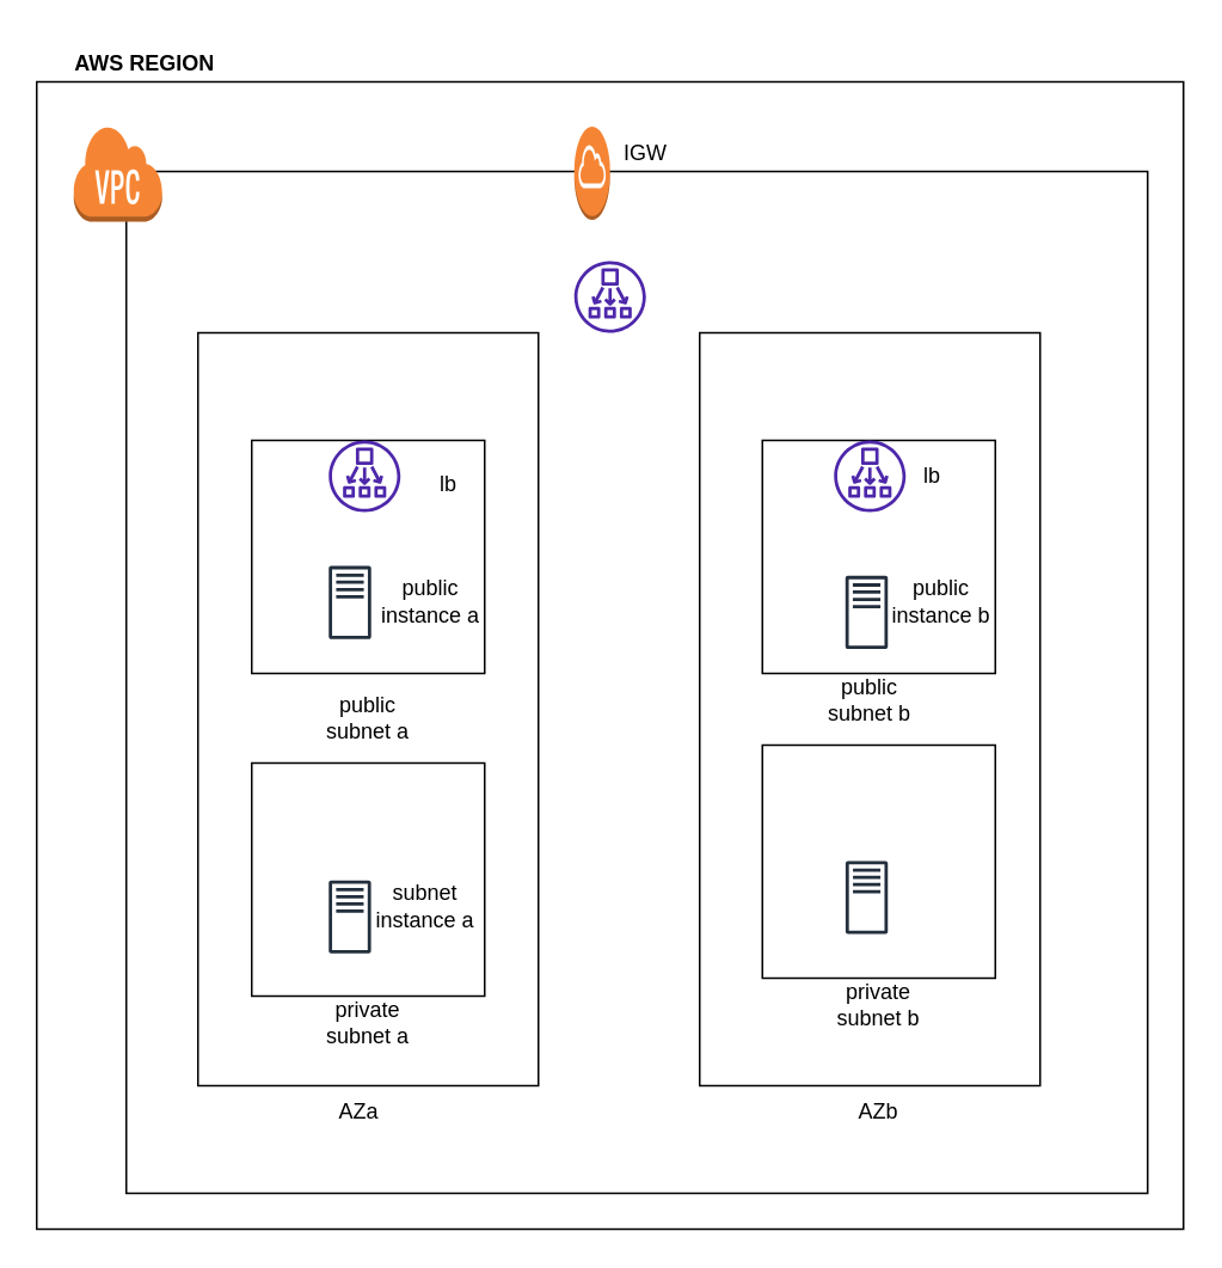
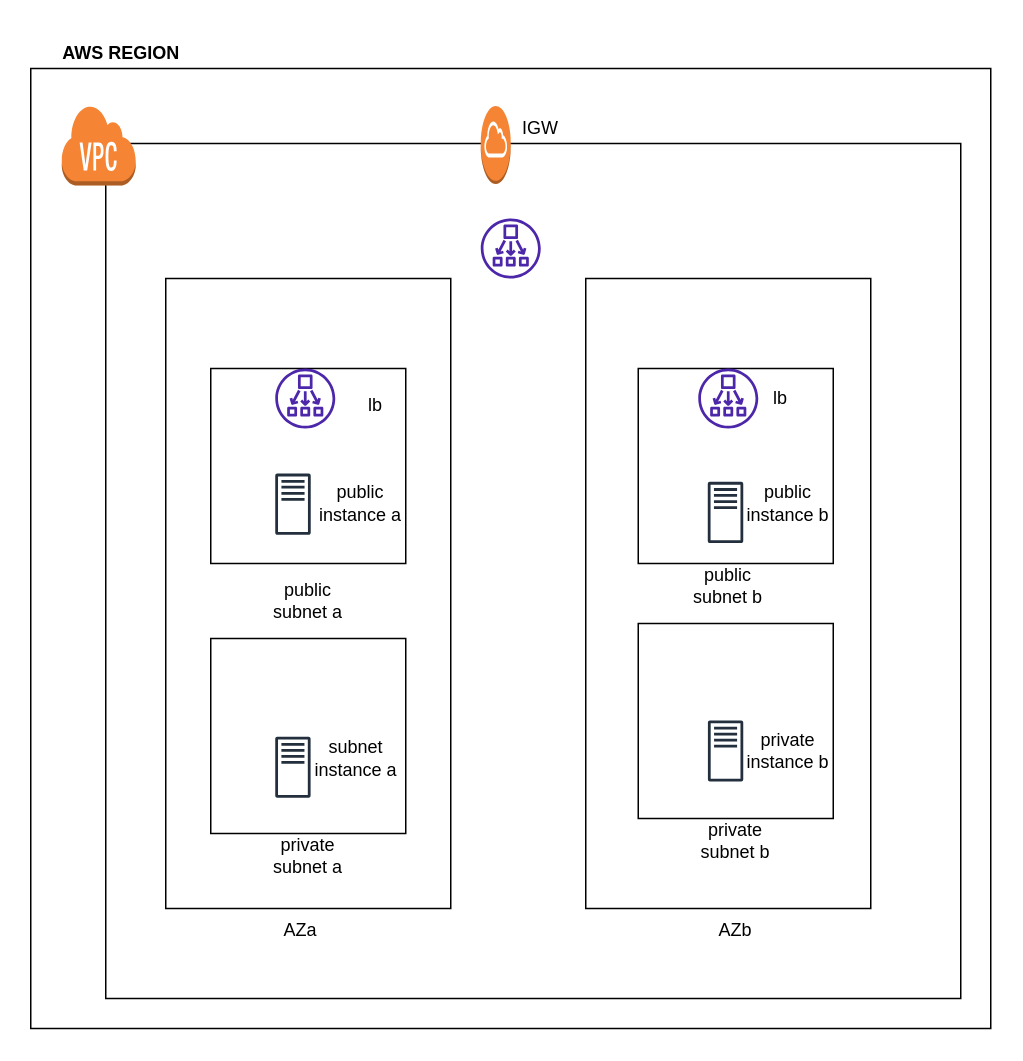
  <mxCell id="0" />
  <mxCell id="1" parent="0" />
  <mxCell id="2" value="" style="whiteSpace=wrap;html=1;aspect=fixed;" vertex="1" parent="1"><mxGeometry x="20" y="45" width="640" height="640" as="geometry" /></mxCell>
  <mxCell id="3" value="&lt;b&gt;AWS REGION&lt;/b&gt;" style="text;html=1;align=center;verticalAlign=middle;resizable=0;points=[];autosize=1;strokeColor=none;fillColor=none;" vertex="1" parent="1"><mxGeometry x="30" y="20" width="100" height="30" as="geometry" /></mxCell>
  <mxCell id="4" value="" style="whiteSpace=wrap;html=1;aspect=fixed;" vertex="1" parent="1"><mxGeometry x="70" y="95" width="570" height="570" as="geometry" /></mxCell>
  <mxCell id="5" value="" style="rounded=0;whiteSpace=wrap;html=1;direction=south;" vertex="1" parent="1"><mxGeometry x="110" y="185" width="190" height="420" as="geometry" /></mxCell>
  <mxCell id="6" value="" style="rounded=0;whiteSpace=wrap;html=1;direction=south;" vertex="1" parent="1"><mxGeometry x="390" y="185" width="190" height="420" as="geometry" /></mxCell>
  <mxCell id="7" value="AZa" style="text;html=1;strokeColor=none;fillColor=none;align=center;verticalAlign=middle;whiteSpace=wrap;rounded=0;" vertex="1" parent="1"><mxGeometry x="170" y="605" width="60" height="30" as="geometry" /></mxCell>
  <mxCell id="8" value="AZb" style="text;html=1;strokeColor=none;fillColor=none;align=center;verticalAlign=middle;whiteSpace=wrap;rounded=0;" vertex="1" parent="1"><mxGeometry x="460" y="605" width="60" height="30" as="geometry" /></mxCell>
  <mxCell id="9" value="" style="whiteSpace=wrap;html=1;aspect=fixed;" vertex="1" parent="1"><mxGeometry x="140" y="245" width="130" height="130" as="geometry" /></mxCell>
  <mxCell id="10" value="" style="whiteSpace=wrap;html=1;aspect=fixed;" vertex="1" parent="1"><mxGeometry x="140" y="425" width="130" height="130" as="geometry" /></mxCell>
  <mxCell id="11" value="" style="whiteSpace=wrap;html=1;aspect=fixed;" vertex="1" parent="1"><mxGeometry x="425" y="245" width="130" height="130" as="geometry" /></mxCell>
  <mxCell id="12" value="" style="whiteSpace=wrap;html=1;aspect=fixed;" vertex="1" parent="1"><mxGeometry x="425" y="415" width="130" height="130" as="geometry" /></mxCell>
  <mxCell id="13" value="public subnet b" style="text;html=1;strokeColor=none;fillColor=none;align=center;verticalAlign=middle;whiteSpace=wrap;rounded=0;" vertex="1" parent="1"><mxGeometry x="455" y="375" width="60" height="30" as="geometry" /></mxCell>
  <mxCell id="14" value="public subnet a" style="text;html=1;strokeColor=none;fillColor=none;align=center;verticalAlign=middle;whiteSpace=wrap;rounded=0;" vertex="1" parent="1"><mxGeometry x="175" y="385" width="60" height="30" as="geometry" /></mxCell>
  <mxCell id="15" value="private subnet b" style="text;html=1;strokeColor=none;fillColor=none;align=center;verticalAlign=middle;whiteSpace=wrap;rounded=0;" vertex="1" parent="1"><mxGeometry x="460" y="545" width="60" height="30" as="geometry" /></mxCell>
  <mxCell id="16" value="private subnet a" style="text;html=1;strokeColor=none;fillColor=none;align=center;verticalAlign=middle;whiteSpace=wrap;rounded=0;" vertex="1" parent="1"><mxGeometry x="175" y="555" width="60" height="30" as="geometry" /></mxCell>
  <mxCell id="17" value="" style="sketch=0;outlineConnect=0;fontColor=#232F3E;gradientColor=none;fillColor=#4D27AA;strokeColor=none;dashed=0;verticalLabelPosition=bottom;verticalAlign=top;align=center;html=1;fontSize=12;fontStyle=0;aspect=fixed;pointerEvents=1;shape=mxgraph.aws4.network_load_balancer;direction=south;" vertex="1" parent="1"><mxGeometry x="183" y="245" width="40" height="40" as="geometry" /></mxCell>
  <mxCell id="18" value="lb" style="text;html=1;strokeColor=none;fillColor=none;align=center;verticalAlign=middle;whiteSpace=wrap;rounded=0;" vertex="1" parent="1"><mxGeometry x="500" y="250" width="40" height="30" as="geometry" /></mxCell>
  <mxCell id="19" value="" style="sketch=0;outlineConnect=0;fontColor=#232F3E;gradientColor=none;fillColor=#232F3D;strokeColor=none;dashed=0;verticalLabelPosition=bottom;verticalAlign=top;align=center;html=1;fontSize=12;fontStyle=0;aspect=fixed;pointerEvents=1;shape=mxgraph.aws4.traditional_server;" vertex="1" parent="1"><mxGeometry x="183" y="315" width="23.65" height="40.99" as="geometry" /></mxCell>
  <mxCell id="20" value="public instance a" style="text;html=1;strokeColor=none;fillColor=none;align=center;verticalAlign=middle;whiteSpace=wrap;rounded=0;" vertex="1" parent="1"><mxGeometry x="210" y="320.49" width="60" height="30" as="geometry" /></mxCell>
  <mxCell id="21" value="" style="sketch=0;outlineConnect=0;fontColor=#232F3E;gradientColor=none;fillColor=#232F3D;strokeColor=none;dashed=0;verticalLabelPosition=bottom;verticalAlign=top;align=center;html=1;fontSize=12;fontStyle=0;aspect=fixed;pointerEvents=1;shape=mxgraph.aws4.traditional_server;" vertex="1" parent="1"><mxGeometry x="183" y="490.42" width="23.56" height="40.84" as="geometry" /></mxCell>
  <mxCell id="22" value="subnet instance a" style="text;html=1;strokeColor=none;fillColor=none;align=center;verticalAlign=middle;whiteSpace=wrap;rounded=0;" vertex="1" parent="1"><mxGeometry x="206.56" y="490.42" width="60" height="30" as="geometry" /></mxCell>
+ <mxCell id="23" value="private instance b" style="text;html=1;strokeColor=none;fillColor=none;align=center;verticalAlign=middle;whiteSpace=wrap;rounded=0;" vertex="1" parent="1"><mxGeometry x="495" y="485" width="60" height="30" as="geometry" /></mxCell>
  <mxCell id="24" value="" style="sketch=0;outlineConnect=0;fontColor=#232F3E;gradientColor=none;fillColor=#232F3D;strokeColor=none;dashed=0;verticalLabelPosition=bottom;verticalAlign=top;align=center;html=1;fontSize=12;fontStyle=0;aspect=fixed;pointerEvents=1;shape=mxgraph.aws4.traditional_server;" vertex="1" parent="1"><mxGeometry x="471.44" y="479.58" width="23.56" height="40.84" as="geometry" /></mxCell>
  <mxCell id="25" value="public instance b" style="text;html=1;strokeColor=none;fillColor=none;align=center;verticalAlign=middle;whiteSpace=wrap;rounded=0;" vertex="1" parent="1"><mxGeometry x="495" y="320.49" width="60" height="30" as="geometry" /></mxCell>
  <mxCell id="26" value="" style="sketch=0;outlineConnect=0;fontColor=#232F3E;gradientColor=none;fillColor=#232F3D;strokeColor=none;dashed=0;verticalLabelPosition=bottom;verticalAlign=top;align=center;html=1;fontSize=12;fontStyle=0;aspect=fixed;pointerEvents=1;shape=mxgraph.aws4.traditional_server;" vertex="1" parent="1"><mxGeometry x="471.35" y="320.49" width="23.65" height="40.99" as="geometry" /></mxCell>
  <mxCell id="27" value="" style="sketch=0;outlineConnect=0;fontColor=#232F3E;gradientColor=none;fillColor=#4D27AA;strokeColor=none;dashed=0;verticalLabelPosition=bottom;verticalAlign=top;align=center;html=1;fontSize=12;fontStyle=0;aspect=fixed;pointerEvents=1;shape=mxgraph.aws4.network_load_balancer;direction=south;" vertex="1" parent="1"><mxGeometry x="465" y="245" width="40" height="40" as="geometry" /></mxCell>
  <mxCell id="28" value="lb" style="text;html=1;strokeColor=none;fillColor=none;align=center;verticalAlign=middle;whiteSpace=wrap;rounded=0;" vertex="1" parent="1"><mxGeometry x="230" y="255" width="40" height="30" as="geometry" /></mxCell>
  <mxCell id="29" value="" style="sketch=0;outlineConnect=0;fontColor=#232F3E;gradientColor=none;fillColor=#4D27AA;strokeColor=none;dashed=0;verticalLabelPosition=bottom;verticalAlign=top;align=center;html=1;fontSize=12;fontStyle=0;aspect=fixed;pointerEvents=1;shape=mxgraph.aws4.network_load_balancer;direction=south;" vertex="1" parent="1"><mxGeometry x="320" y="145" width="40" height="40" as="geometry" /></mxCell>
  <mxCell id="30" value="" style="outlineConnect=0;dashed=0;verticalLabelPosition=bottom;verticalAlign=top;align=center;html=1;shape=mxgraph.aws3.internet_gateway;fillColor=#F58534;gradientColor=none;" vertex="1" parent="1"><mxGeometry x="320" y="70" width="20" height="52" as="geometry" /></mxCell>
  <mxCell id="31" value="IGW" style="text;html=1;strokeColor=none;fillColor=none;align=center;verticalAlign=middle;whiteSpace=wrap;rounded=0;" vertex="1" parent="1"><mxGeometry x="330" y="70" width="60" height="30" as="geometry" /></mxCell>
  <mxCell id="32" value="" style="outlineConnect=0;dashed=0;verticalLabelPosition=bottom;verticalAlign=top;align=center;html=1;shape=mxgraph.aws3.virtual_private_cloud;fillColor=#F58534;gradientColor=none;" vertex="1" parent="1"><mxGeometry x="40.25" y="69" width="49.75" height="54" as="geometry" /></mxCell>
